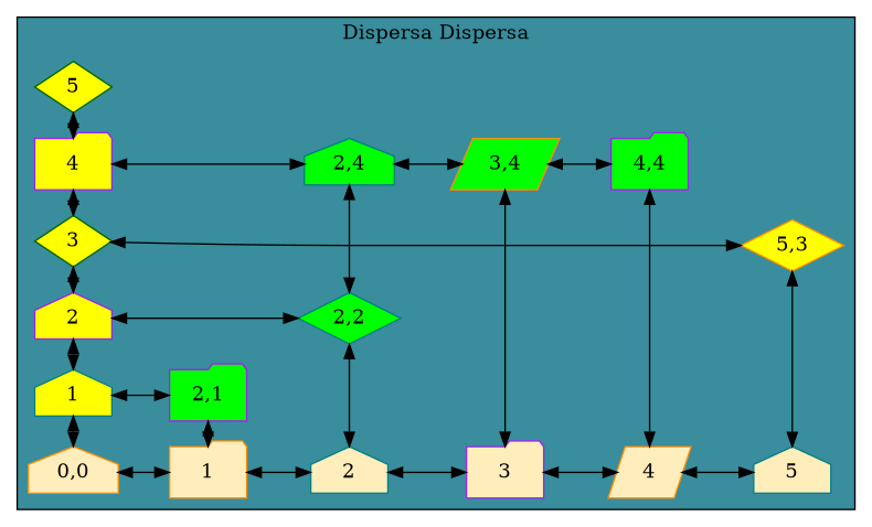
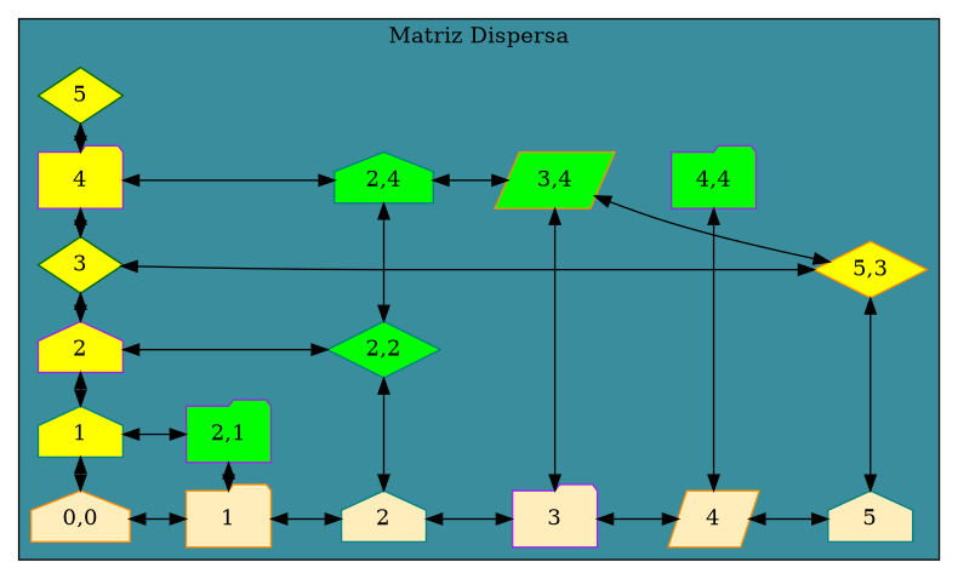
  digraph {
    rankdir=LR
    node [color=darkorange fillcolor="#FFEDBB" shape=house style=filled group=1]
    edge [dir=both]
    n1 [label="0,0" group=""]
    n2 [color=teal fillcolor=yellow group=2 label=1]
    n3 [color=purple fillcolor=yellow group=3 label=2]
    n4 [color=darkgreen fillcolor=yellow group=4 label=3 shape=diamond]
    n5 [color=purple fillcolor=yellow group=5 label=4 shape=folder]
    n6 [color=darkgreen fillcolor=yellow group=6 label=5 shape=diamond]
    n7 [label=1 shape=folder]
    n8 [color=purple fillcolor=green group=2 label="2,1" shape=folder]
    n9 [color=teal label=2]
    n10 [color=teal fillcolor=green group=3 label="2,2" shape=diamond]
    n11 [color=teal fillcolor=green group=5 label="2,4"]
    n12 [color=purple label=3 shape=folder]
    n13 [fillcolor=green group=5 label="3,4" shape=parallelogram]
    n14 [label=4 shape=parallelogram]
    n15 [color=purple fillcolor=green group=5 label="4,4" shape=folder]
    n16 [color=teal label=5]
    n17 [fillcolor=yellow group=4 label="5,3" shape=diamond]
    subgraph cluster_1 {
      bgcolor="#398D9C"
-     label="Dispersa Dispersa"
+     label="Matriz Dispersa"
      subgraph sub_2 {
        bgcolor="#398D9C"
        label="Matriz Dispersa"
        rank=same
        n1
        n2
        n3
        n4
        n5
        n6
      }
      subgraph sub_3 {
        bgcolor="#398D9C"
        label="Matriz Dispersa"
        rank=same
        n7
        n8
      }
      subgraph sub_4 {
        bgcolor="#398D9C"
        label="Matriz Dispersa"
        rank=same
        n9
        n10
        n11
      }
      subgraph sub_5 {
        bgcolor="#398D9C"
        label="Matriz Dispersa"
        rank=same
        n12
        n13
      }
      subgraph sub_6 {
        bgcolor="#398D9C"
        label="Matriz Dispersa"
        rank=same
        n14
        n15
      }
      subgraph sub_7 {
        bgcolor="#398D9C"
        label="Matriz Dispersa"
        rank=same
        n16
        n17
      }
    }
    n1 -> n2
    n1 -> n7
    n2 -> n3
    n2 -> n8
    n3 -> n4
    n3 -> n10
    n4 -> n5
    n4 -> n17
    n5 -> n6
    n5 -> n11
    n7 -> n8
    n7 -> n9
    n9 -> n10
    n9 -> n12
    n10 -> n11
    n11 -> n13
    n12 -> n13
    n12 -> n14
-   n13 -> n15
+   n13 -> n17
    n14 -> n15
    n14 -> n16
    n16 -> n17
  }
